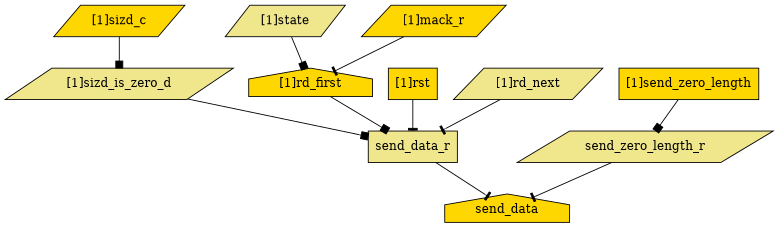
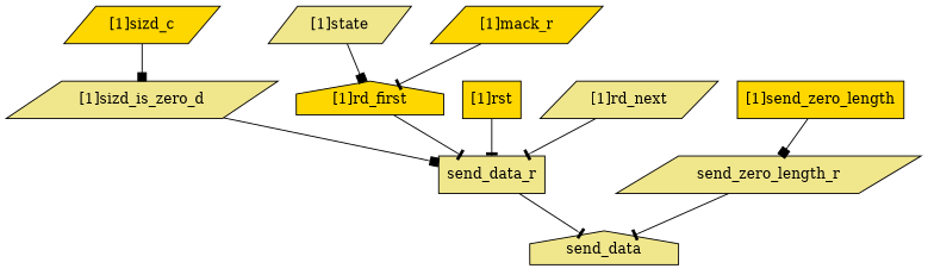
  strict digraph {
    node [complexity=5 fillcolor=gold shape=parallelogram style=filled]
    edge [arrowhead=tee]
    "[1]sizd_c" [complexity=8 importance=0.0832831416339 rank=0.0104103927042]
    "[1]sizd_is_zero_d" [complexity=6 fillcolor=khaki importance=0.0535191869924 rank=0.00891986449873]
    send_data_r [complexity=3 fillcolor=khaki importance=0.0412284307885 rank=0.0137428102628 shape=box]
-   send_data [complexity=0 importance=0.0215988448924 rank=0.0 shape=house]
+   send_data [complexity=0 fillcolor=khaki importance=0.0215988448924 rank=0.0 shape=house]
    "[1]state" [fillcolor=khaki importance=0.128380231853 rank=0.0256760463707]
    "[1]rd_first" [complexity=4 importance=0.0923594228742 rank=0.0230898557185 shape=house]
    "[1]send_zero_length" [importance=0.0430242912264 rank=0.00860485824527 shape=box]
    send_zero_length_r [complexity=3 fillcolor=khaki importance=0.0344540814831 rank=0.0114846938277]
    "[1]rst" [complexity=4 importance=0.132255502109 rank=0.0330638755272 shape=box]
    "[1]rd_next" [complexity=6 fillcolor=khaki importance=0.0497986405318 rank=0.00829977342196]
    "[1]mack_r" [importance=0.115331476448 rank=0.0230662952895]
    "[1]sizd_c" -> "[1]sizd_is_zero_d" [arrowhead=box]
    "[1]sizd_is_zero_d" -> send_data_r [arrowhead=box]
    send_data_r -> send_data
    "[1]state" -> "[1]rd_first" [arrowhead=box]
-   "[1]rd_first" -> send_data_r [arrowhead=box]
+   "[1]rd_first" -> send_data_r
    "[1]send_zero_length" -> send_zero_length_r [arrowhead=box]
    send_zero_length_r -> send_data
    "[1]rst" -> send_data_r
    "[1]rd_next" -> send_data_r
    "[1]mack_r" -> "[1]rd_first"
  }
